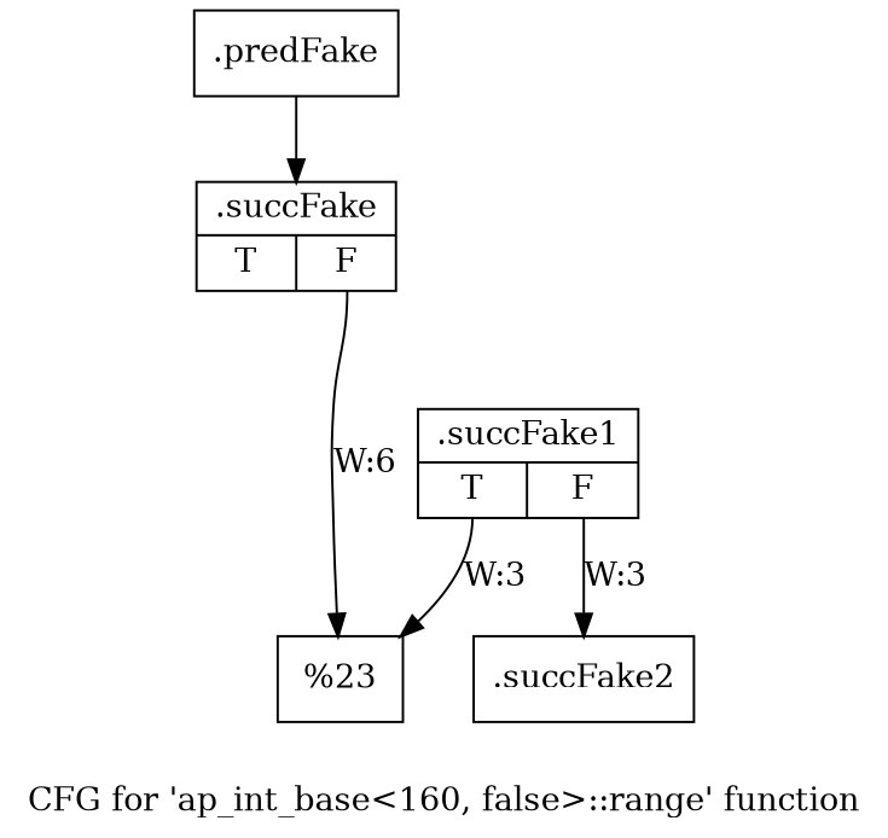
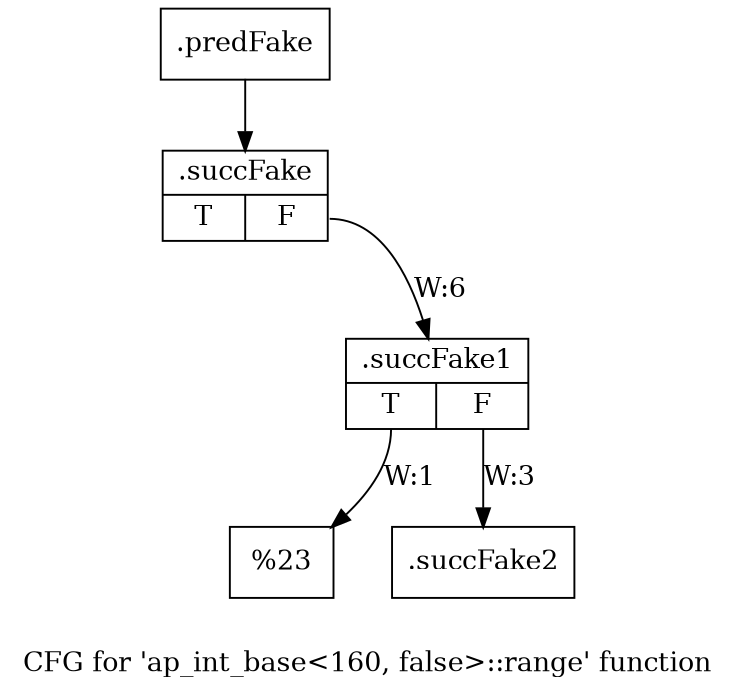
  digraph {
    label="CFG for 'ap_int_base\<160, false\>::range' function"
    node [shape=record filename="/mnt/xilinx/Vitis_HLS/2021.2/include/ap_int_base.h" linenumber=1092]
    edge [execusionnum=5 filename="/mnt/xilinx/Vitis_HLS/2021.2/include/ap_int_base.h" tailport=s0]
    n1 [label="{.predFake}" filename="" linenumber=""]
    n2 [label="{.succFake|{<s0>T|<s1>F}}" linenumber=1091]
    n3 [label="{.succFake1|{<s0>T|<s1>F}}"]
    n4 [label="{%23}"]
    n5 [label="{.succFake2}" linenumber=1093]
    n1 -> n2
-   n2 -> n4 [label="W:6" tailport=s1]
-   n3 -> n4 [label="W:3" execusionnum="" filename=""]
+   n2 -> n3 [label="W:6" tailport=s1]
+   n3 -> n4 [label="W:1" execusionnum="" filename=""]
    n3 -> n5 [label="W:3" tailport=s1]
  }
